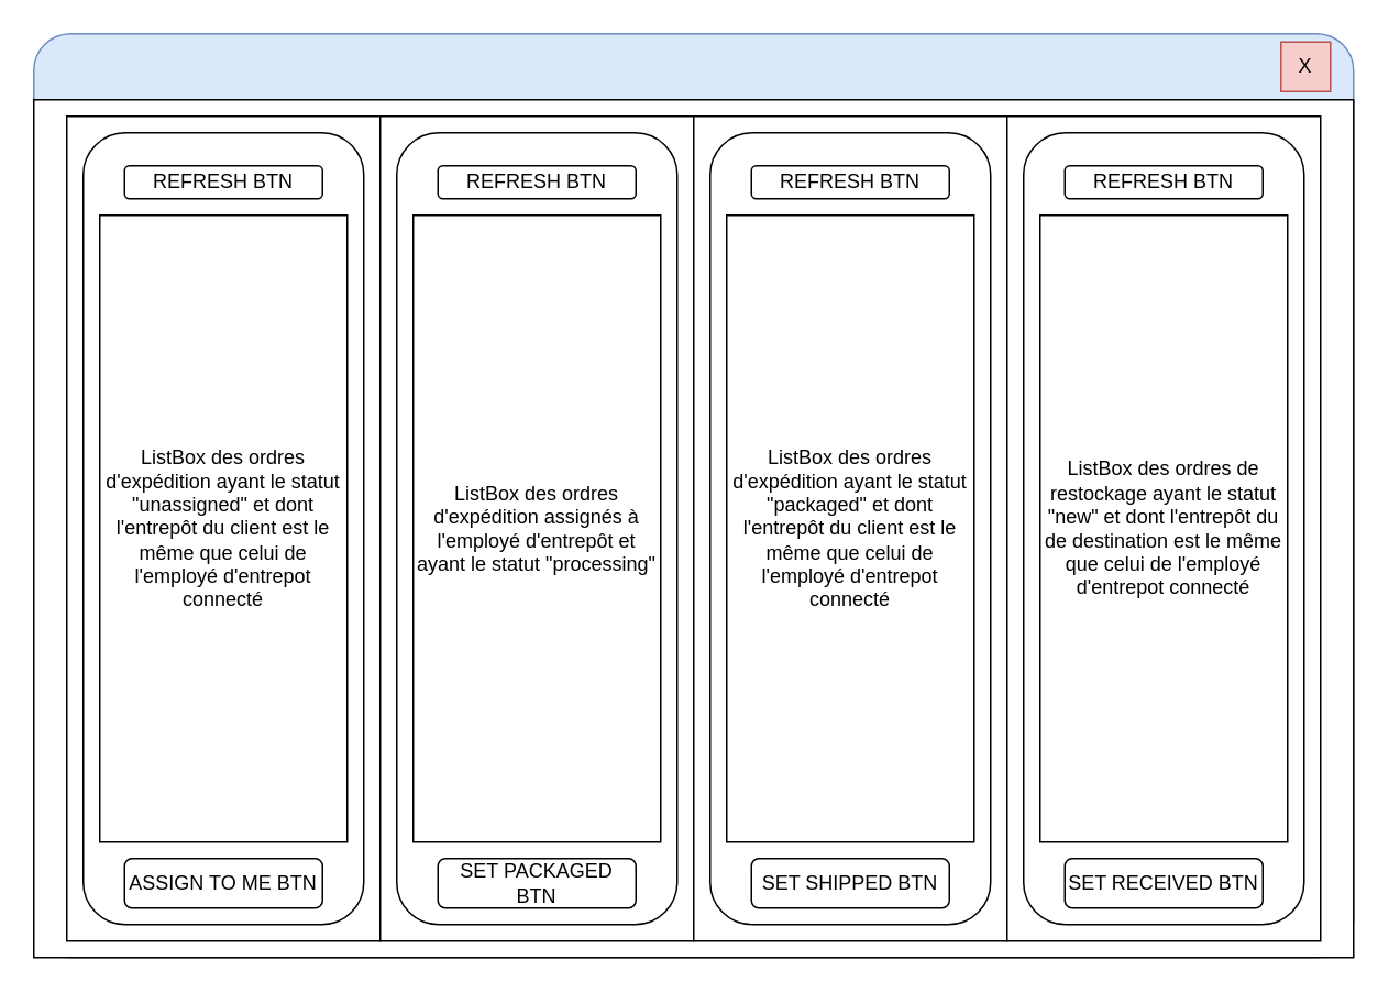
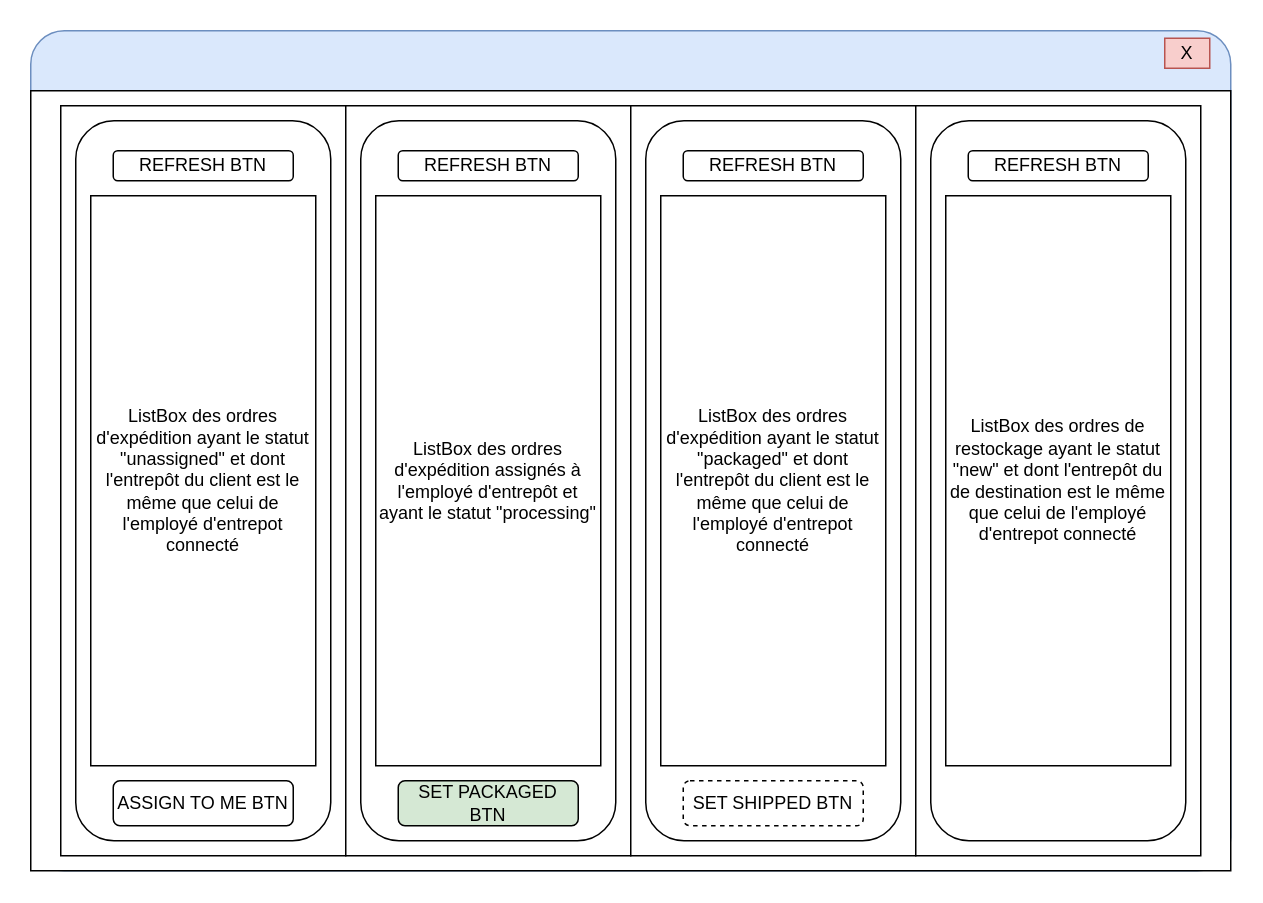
  <mxCell id="0" />
  <mxCell id="1" parent="0" />
  <mxCell id="2" value="" style="rounded=1;whiteSpace=wrap;html=1;arcSize=4;fillColor=#dae8fc;strokeColor=#6c8ebf;" parent="1" vertex="1"><mxGeometry x="20" y="20" width="800" height="560" as="geometry" /></mxCell>
  <mxCell id="3" value="" style="rounded=0;whiteSpace=wrap;html=1;" parent="1" vertex="1"><mxGeometry x="20" y="60" width="800" height="520" as="geometry" /></mxCell>
- <mxCell id="4" value="X" style="rounded=0;whiteSpace=wrap;html=1;fillColor=#f8cecc;strokeColor=#b85450;spacing=0;verticalAlign=middle;align=center;" parent="1" vertex="1"><mxGeometry x="776" y="25" width="30" height="30" as="geometry" /></mxCell>
+ <mxCell id="4" value="X" style="rounded=0;whiteSpace=wrap;html=1;fillColor=#f8cecc;strokeColor=#b85450;spacing=0;verticalAlign=middle;align=center;" parent="1" vertex="1"><mxGeometry x="776" y="25" width="30" height="20" as="geometry" /></mxCell>
  <mxCell id="5" value="" style="rounded=0;whiteSpace=wrap;html=1;" parent="1" vertex="1"><mxGeometry x="40" y="70" width="190" height="500" as="geometry" /></mxCell>
  <mxCell id="6" value="" style="rounded=0;whiteSpace=wrap;html=1;" parent="1" vertex="1"><mxGeometry x="230" y="70" width="190" height="500" as="geometry" /></mxCell>
  <mxCell id="7" value="" style="rounded=0;whiteSpace=wrap;html=1;" parent="1" vertex="1"><mxGeometry x="420" y="70" width="190" height="500" as="geometry" /></mxCell>
  <mxCell id="8" value="" style="rounded=0;whiteSpace=wrap;html=1;" parent="1" vertex="1"><mxGeometry x="610" y="70" width="190" height="500" as="geometry" /></mxCell>
  <mxCell id="9" value="" style="rounded=1;whiteSpace=wrap;html=1;" parent="1" vertex="1"><mxGeometry x="50" y="80" width="170" height="480" as="geometry" /></mxCell>
  <mxCell id="10" value="ListBox des ordres d'expédition ayant le statut &quot;unassigned&quot; et dont l'entrepôt du client est le même que celui de l'employé d'entrepot connecté" style="rounded=0;whiteSpace=wrap;html=1;" parent="1" vertex="1"><mxGeometry x="60" y="130" width="150" height="380" as="geometry" /></mxCell>
  <mxCell id="11" value="REFRESH BTN" style="rounded=1;whiteSpace=wrap;html=1;" parent="1" vertex="1"><mxGeometry x="75" y="100" width="120" height="20" as="geometry" /></mxCell>
  <mxCell id="12" value="ASSIGN TO ME BTN" style="rounded=1;whiteSpace=wrap;html=1;" parent="1" vertex="1"><mxGeometry x="75" y="520" width="120" height="30" as="geometry" /></mxCell>
  <mxCell id="13" value="" style="rounded=1;whiteSpace=wrap;html=1;" parent="1" vertex="1"><mxGeometry x="240" y="80" width="170" height="480" as="geometry" /></mxCell>
  <mxCell id="14" value="ListBox des ordres d'expédition assignés à l'employé d'entrepôt et ayant le statut &quot;processing&quot;" style="rounded=0;whiteSpace=wrap;html=1;" parent="1" vertex="1"><mxGeometry x="250" y="130" width="150" height="380" as="geometry" /></mxCell>
  <mxCell id="15" value="REFRESH BTN" style="rounded=1;whiteSpace=wrap;html=1;" parent="1" vertex="1"><mxGeometry x="265" y="100" width="120" height="20" as="geometry" /></mxCell>
- <mxCell id="16" value="SET PACKAGED BTN" style="rounded=1;whiteSpace=wrap;html=1;" parent="1" vertex="1"><mxGeometry x="265" y="520" width="120" height="30" as="geometry" /></mxCell>
+ <mxCell id="16" value="SET PACKAGED BTN" style="rounded=1;whiteSpace=wrap;html=1;fillColor=#d5e8d4;" parent="1" vertex="1"><mxGeometry x="265" y="520" width="120" height="30" as="geometry" /></mxCell>
  <mxCell id="17" value="" style="rounded=1;whiteSpace=wrap;html=1;" parent="1" vertex="1"><mxGeometry x="430" y="80" width="170" height="480" as="geometry" /></mxCell>
  <mxCell id="18" value="ListBox des ordres d'expédition ayant le statut &quot;packaged&quot;&amp;nbsp;et dont l'entrepôt du client est le même que celui de l'employé d'entrepot connecté" style="rounded=0;whiteSpace=wrap;html=1;" parent="1" vertex="1"><mxGeometry x="440" y="130" width="150" height="380" as="geometry" /></mxCell>
- <mxCell id="19" value="SET SHIPPED BTN" style="rounded=1;whiteSpace=wrap;html=1;" parent="1" vertex="1"><mxGeometry x="455" y="520" width="120" height="30" as="geometry" /></mxCell>
+ <mxCell id="19" value="SET SHIPPED BTN" style="rounded=1;whiteSpace=wrap;html=1;dashed=1;" parent="1" vertex="1"><mxGeometry x="455" y="520" width="120" height="30" as="geometry" /></mxCell>
  <mxCell id="20" value="" style="rounded=1;whiteSpace=wrap;html=1;" parent="1" vertex="1"><mxGeometry x="620" y="80" width="170" height="480" as="geometry" /></mxCell>
  <mxCell id="21" value="REFRESH BTN" style="rounded=1;whiteSpace=wrap;html=1;" parent="1" vertex="1"><mxGeometry x="455" y="100" width="120" height="20" as="geometry" /></mxCell>
  <mxCell id="22" value="REFRESH BTN" style="rounded=1;whiteSpace=wrap;html=1;" parent="1" vertex="1"><mxGeometry x="645" y="100" width="120" height="20" as="geometry" /></mxCell>
  <mxCell id="23" value="ListBox des ordres de restockage ayant le statut &quot;new&quot;&amp;nbsp;et dont l'entrepôt du de destination est le même que celui de l'employé d'entrepot connecté" style="rounded=0;whiteSpace=wrap;html=1;" parent="1" vertex="1"><mxGeometry x="630" y="130" width="150" height="380" as="geometry" /></mxCell>
- <mxCell id="24" value="SET RECEIVED BTN" style="rounded=1;whiteSpace=wrap;html=1;" parent="1" vertex="1"><mxGeometry x="645" y="520" width="120" height="30" as="geometry" /></mxCell>
